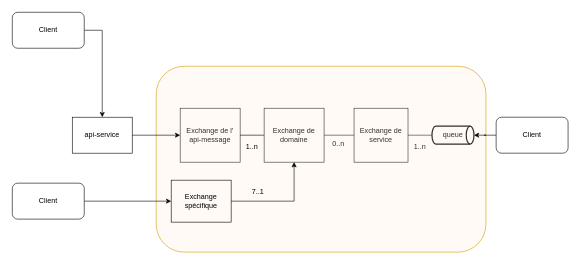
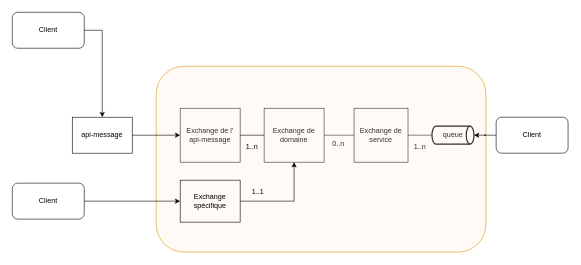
  <mxCell id="0" />
  <mxCell id="1" parent="0" />
  <mxCell id="2" value="Exchange de service" style="rounded=0;whiteSpace=wrap;html=1;" parent="1" vertex="1"><mxGeometry x="590" y="180" width="90" height="90" as="geometry" /></mxCell>
  <mxCell id="3" value="Exchange de domaine" style="rounded=0;whiteSpace=wrap;html=1;" vertex="1" parent="1"><mxGeometry x="440" y="180" width="100" height="90" as="geometry" /></mxCell>
  <mxCell id="4" value="Exchange de l'&lt;div&gt;api-message&lt;/div&gt;" style="rounded=0;whiteSpace=wrap;html=1;" vertex="1" parent="1"><mxGeometry x="300" y="180" width="100" height="90" as="geometry" /></mxCell>
  <mxCell id="5" value="" style="endArrow=none;html=1;rounded=0;entryX=0;entryY=0.5;entryDx=0;entryDy=0;exitX=1;exitY=0.5;exitDx=0;exitDy=0;" edge="1" parent="1" source="3" target="2"><mxGeometry width="50" height="50" relative="1" as="geometry"><mxPoint x="470" y="350" as="sourcePoint" /><mxPoint x="520" y="300" as="targetPoint" /></mxGeometry></mxCell>
  <mxCell id="6" value="0..n" style="text;html=1;align=center;verticalAlign=middle;whiteSpace=wrap;rounded=0;" vertex="1" parent="1"><mxGeometry x="534" y="225" width="60" height="30" as="geometry" /></mxCell>
  <mxCell id="7" value="queue" style="strokeWidth=2;html=1;shape=mxgraph.flowchart.direct_data;whiteSpace=wrap;" vertex="1" parent="1"><mxGeometry x="720" y="210" width="70" height="30" as="geometry" /></mxCell>
  <mxCell id="8" value="1..n" style="text;html=1;align=center;verticalAlign=middle;whiteSpace=wrap;rounded=0;" vertex="1" parent="1"><mxGeometry x="670" y="230" width="60" height="30" as="geometry" /></mxCell>
  <mxCell id="9" value="" style="endArrow=none;html=1;rounded=0;entryX=0;entryY=0.5;entryDx=0;entryDy=0;entryPerimeter=0;exitX=1;exitY=0.5;exitDx=0;exitDy=0;" edge="1" parent="1" source="2" target="7"><mxGeometry width="50" height="50" relative="1" as="geometry"><mxPoint x="670" y="225" as="sourcePoint" /><mxPoint x="870" y="208.421" as="targetPoint" /></mxGeometry></mxCell>
  <mxCell id="10" value="" style="rounded=1;whiteSpace=wrap;html=1;fillColor=#ffe6cc;strokeColor=#d79b00;strokeOpacity=100;fillOpacity=20;" vertex="1" parent="1"><mxGeometry x="260" y="110" width="550" height="310" as="geometry" /></mxCell>
  <mxCell id="11" value="" style="endArrow=none;html=1;rounded=0;exitX=1;exitY=0.5;exitDx=0;exitDy=0;entryX=0;entryY=0.5;entryDx=0;entryDy=0;" edge="1" parent="1" source="4" target="3"><mxGeometry width="50" height="50" relative="1" as="geometry"><mxPoint x="390" y="280" as="sourcePoint" /><mxPoint x="410" y="230" as="targetPoint" /></mxGeometry></mxCell>
  <mxCell id="12" value="1..n" style="text;html=1;align=center;verticalAlign=middle;whiteSpace=wrap;rounded=0;" vertex="1" parent="1"><mxGeometry x="390" y="230" width="60" height="30" as="geometry" /></mxCell>
  <mxCell id="13" style="edgeStyle=orthogonalEdgeStyle;rounded=0;orthogonalLoop=1;jettySize=auto;html=1;" edge="1" parent="1" source="14" target="3"><mxGeometry relative="1" as="geometry" /></mxCell>
- <mxCell id="14" value="Exchange spécifique" style="rounded=0;whiteSpace=wrap;html=1;fillColor=none;" vertex="1" parent="1"><mxGeometry x="285" y="300" width="100" height="70" as="geometry" /></mxCell>
+ <mxCell id="14" value="Exchange spécifique" style="rounded=0;whiteSpace=wrap;html=1;fillColor=none;" vertex="1" parent="1"><mxGeometry x="300" y="300" width="100" height="70" as="geometry" /></mxCell>
  <mxCell id="15" style="edgeStyle=orthogonalEdgeStyle;rounded=0;orthogonalLoop=1;jettySize=auto;html=1;exitX=0.5;exitY=1;exitDx=0;exitDy=0;" edge="1" parent="1" source="14" target="14"><mxGeometry relative="1" as="geometry" /></mxCell>
  <mxCell id="16" style="edgeStyle=orthogonalEdgeStyle;rounded=0;orthogonalLoop=1;jettySize=auto;html=1;" edge="1" parent="1" source="17" target="4"><mxGeometry relative="1" as="geometry"><mxPoint x="250" y="220" as="targetPoint" /></mxGeometry></mxCell>
- <mxCell id="17" value="api-service" style="rounded=0;whiteSpace=wrap;html=1;" vertex="1" parent="1"><mxGeometry x="120" y="195" width="100" height="60" as="geometry" /></mxCell>
+ <mxCell id="17" value="api-message" style="rounded=0;whiteSpace=wrap;html=1;" vertex="1" parent="1"><mxGeometry x="120" y="195" width="100" height="60" as="geometry" /></mxCell>
  <mxCell id="18" style="edgeStyle=orthogonalEdgeStyle;rounded=0;orthogonalLoop=1;jettySize=auto;html=1;exitX=1;exitY=0.5;exitDx=0;exitDy=0;" edge="1" parent="1" source="19" target="17"><mxGeometry relative="1" as="geometry" /></mxCell>
  <mxCell id="19" value="Client" style="rounded=1;whiteSpace=wrap;html=1;" vertex="1" parent="1"><mxGeometry x="20" y="20" width="120" height="60" as="geometry" /></mxCell>
  <mxCell id="20" style="edgeStyle=orthogonalEdgeStyle;rounded=0;orthogonalLoop=1;jettySize=auto;html=1;exitX=1;exitY=0.5;exitDx=0;exitDy=0;" edge="1" parent="1" source="21" target="14"><mxGeometry relative="1" as="geometry"><mxPoint x="270" y="335" as="targetPoint" /></mxGeometry></mxCell>
  <mxCell id="21" value="Client" style="rounded=1;whiteSpace=wrap;html=1;" vertex="1" parent="1"><mxGeometry x="20" y="305" width="120" height="60" as="geometry" /></mxCell>
- <mxCell id="22" value="7..1" style="text;html=1;align=center;verticalAlign=middle;whiteSpace=wrap;rounded=0;" vertex="1" parent="1"><mxGeometry x="400" y="305" width="60" height="30" as="geometry" /></mxCell>
+ <mxCell id="22" value="1..1" style="text;html=1;align=center;verticalAlign=middle;whiteSpace=wrap;rounded=0;" vertex="1" parent="1"><mxGeometry x="400" y="305" width="60" height="30" as="geometry" /></mxCell>
  <mxCell id="23" value="Client" style="rounded=1;whiteSpace=wrap;html=1;" vertex="1" parent="1"><mxGeometry x="827" y="195" width="120" height="60" as="geometry" /></mxCell>
  <mxCell id="24" style="edgeStyle=orthogonalEdgeStyle;rounded=0;orthogonalLoop=1;jettySize=auto;html=1;entryX=1;entryY=0.5;entryDx=0;entryDy=0;entryPerimeter=0;" edge="1" parent="1" source="23" target="7"><mxGeometry relative="1" as="geometry" /></mxCell>
